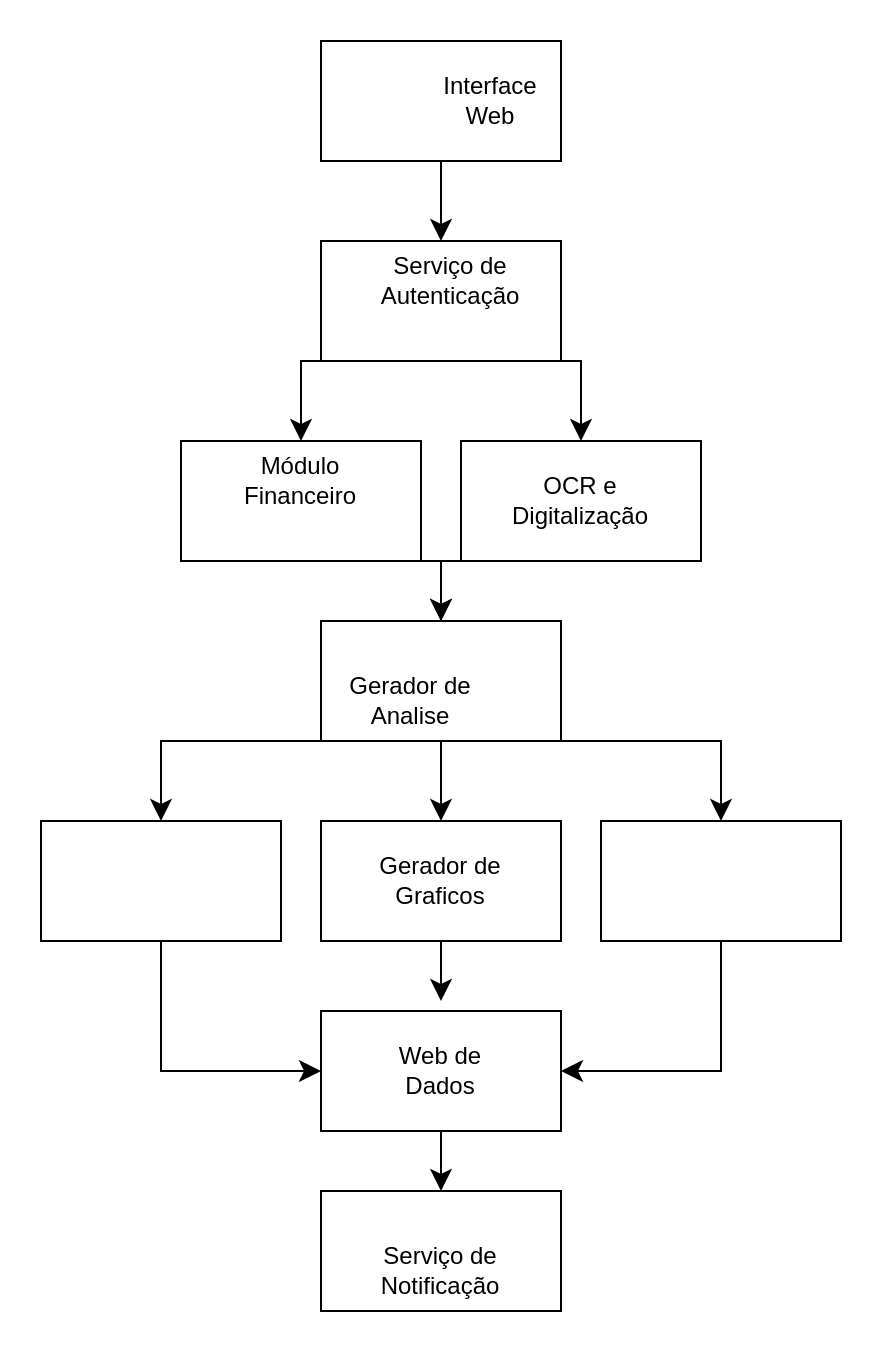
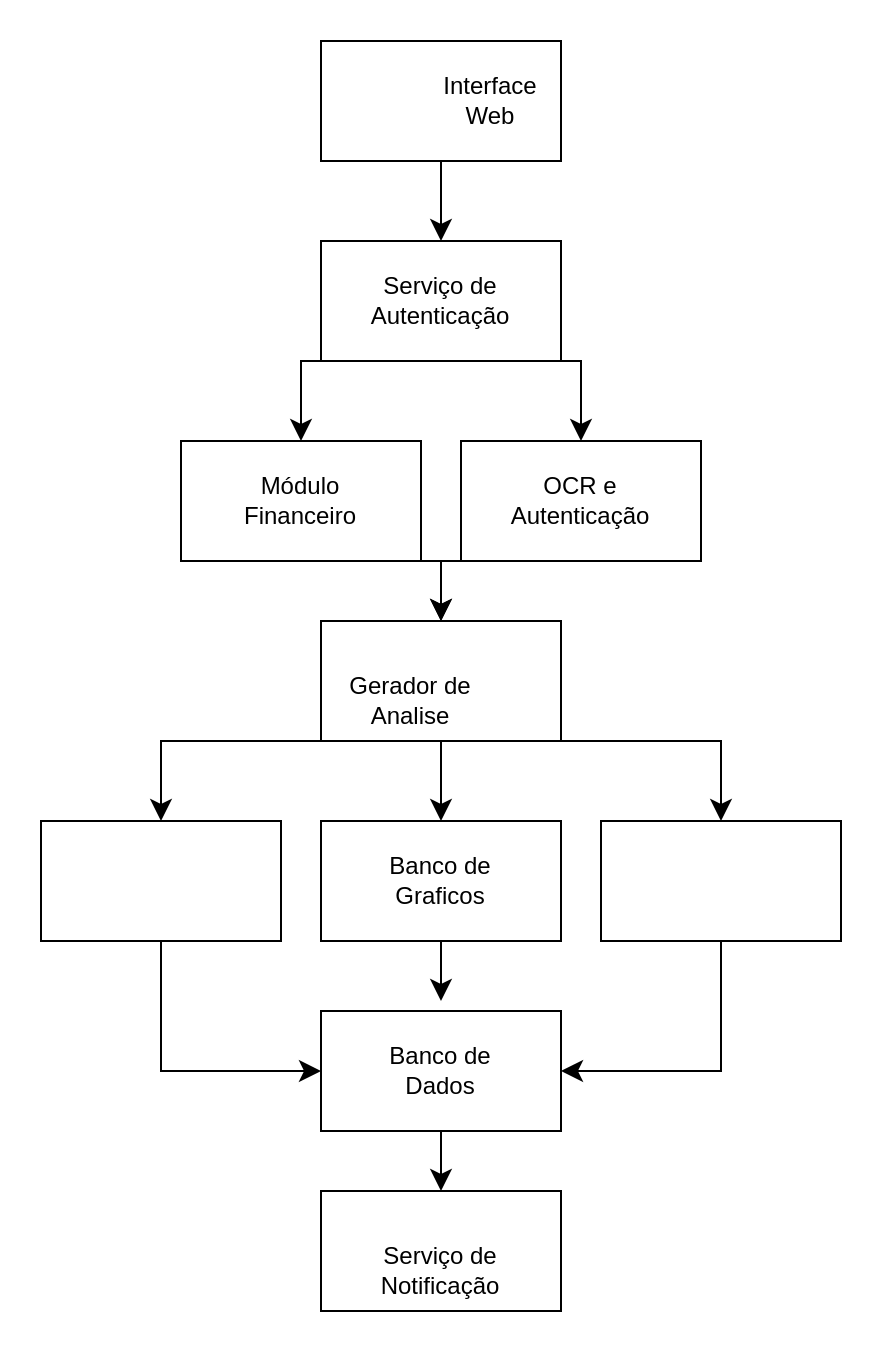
  <mxCell id="0" />
  <mxCell id="1" parent="0" />
  <mxCell id="2" value="" style="rounded=0;whiteSpace=wrap;html=1;" vertex="1" parent="1"><mxGeometry x="160" y="20" width="120" height="60" as="geometry" /></mxCell>
  <mxCell id="3" value="Interface Web" style="text;html=1;align=center;verticalAlign=middle;whiteSpace=wrap;rounded=0;" vertex="1" parent="1"><mxGeometry x="215" y="35" width="60" height="30" as="geometry" /></mxCell>
  <mxCell id="4" value="" style="rounded=0;whiteSpace=wrap;html=1;" vertex="1" parent="1"><mxGeometry x="160" y="120" width="120" height="60" as="geometry" /></mxCell>
- <mxCell id="5" value="Serviço de Autenticação" style="text;html=1;align=center;verticalAlign=middle;whiteSpace=wrap;rounded=0;" vertex="1" parent="1"><mxGeometry x="195" y="125" width="60" height="30" as="geometry" /></mxCell>
+ <mxCell id="5" value="Serviço de Autenticação" style="text;html=1;align=center;verticalAlign=middle;whiteSpace=wrap;rounded=0;" vertex="1" parent="1"><mxGeometry x="190" y="135" width="60" height="30" as="geometry" /></mxCell>
  <mxCell id="6" value="" style="rounded=0;whiteSpace=wrap;html=1;" vertex="1" parent="1"><mxGeometry x="90" y="220" width="120" height="60" as="geometry" /></mxCell>
- <mxCell id="7" value="Módulo Financeiro" style="text;html=1;align=center;verticalAlign=middle;whiteSpace=wrap;rounded=0;" vertex="1" parent="1"><mxGeometry x="120" y="225" width="60" height="30" as="geometry" /></mxCell>
+ <mxCell id="7" value="Módulo Financeiro" style="text;html=1;align=center;verticalAlign=middle;whiteSpace=wrap;rounded=0;" vertex="1" parent="1"><mxGeometry x="120" y="235" width="60" height="30" as="geometry" /></mxCell>
  <mxCell id="8" value="" style="rounded=0;whiteSpace=wrap;html=1;" vertex="1" parent="1"><mxGeometry x="230" y="220" width="120" height="60" as="geometry" /></mxCell>
- <mxCell id="9" value="OCR e Digitalização" style="text;html=1;align=center;verticalAlign=middle;whiteSpace=wrap;rounded=0;" vertex="1" parent="1"><mxGeometry x="260" y="235" width="60" height="30" as="geometry" /></mxCell>
+ <mxCell id="9" value="OCR e Autenticação" style="text;html=1;align=center;verticalAlign=middle;whiteSpace=wrap;rounded=0;" vertex="1" parent="1"><mxGeometry x="260" y="235" width="60" height="30" as="geometry" /></mxCell>
  <mxCell id="10" value="" style="rounded=0;whiteSpace=wrap;html=1;" vertex="1" parent="1"><mxGeometry x="160" y="310" width="120" height="60" as="geometry" /></mxCell>
  <mxCell id="11" value="Gerador de Analise" style="text;html=1;align=center;verticalAlign=middle;whiteSpace=wrap;rounded=0;" vertex="1" parent="1"><mxGeometry x="170" y="335" width="70" height="30" as="geometry" /></mxCell>
  <mxCell id="12" value="" style="rounded=0;whiteSpace=wrap;html=1;" vertex="1" parent="1"><mxGeometry x="20" y="410" width="120" height="60" as="geometry" /></mxCell>
  <mxCell id="13" value="" style="rounded=0;whiteSpace=wrap;html=1;" vertex="1" parent="1"><mxGeometry x="160" y="410" width="120" height="60" as="geometry" /></mxCell>
- <mxCell id="14" value="Gerador de Graficos" style="text;html=1;align=center;verticalAlign=middle;whiteSpace=wrap;rounded=0;" vertex="1" parent="1"><mxGeometry x="185" y="425" width="70" height="30" as="geometry" /></mxCell>
+ <mxCell id="14" value="Banco de Graficos" style="text;html=1;align=center;verticalAlign=middle;whiteSpace=wrap;rounded=0;" vertex="1" parent="1"><mxGeometry x="185" y="425" width="70" height="30" as="geometry" /></mxCell>
  <mxCell id="15" value="" style="rounded=0;whiteSpace=wrap;html=1;" vertex="1" parent="1"><mxGeometry x="300" y="410" width="120" height="60" as="geometry" /></mxCell>
  <mxCell id="16" value="" style="rounded=0;whiteSpace=wrap;html=1;" vertex="1" parent="1"><mxGeometry x="160" y="505" width="120" height="60" as="geometry" /></mxCell>
- <mxCell id="17" value="Web de Dados" style="text;html=1;align=center;verticalAlign=middle;whiteSpace=wrap;rounded=0;" vertex="1" parent="1"><mxGeometry x="190" y="520" width="60" height="30" as="geometry" /></mxCell>
+ <mxCell id="17" value="Banco de Dados" style="text;html=1;align=center;verticalAlign=middle;whiteSpace=wrap;rounded=0;" vertex="1" parent="1"><mxGeometry x="190" y="520" width="60" height="30" as="geometry" /></mxCell>
  <mxCell id="18" value="" style="rounded=0;whiteSpace=wrap;html=1;" vertex="1" parent="1"><mxGeometry x="160" y="595" width="120" height="60" as="geometry" /></mxCell>
  <mxCell id="19" value="Serviço de Notificação" style="text;html=1;align=center;verticalAlign=middle;whiteSpace=wrap;rounded=0;" vertex="1" parent="1"><mxGeometry x="190" y="620" width="60" height="30" as="geometry" /></mxCell>
  <mxCell id="20" value="" style="edgeStyle=segmentEdgeStyle;endArrow=classic;html=1;curved=0;rounded=0;endSize=8;startSize=8;exitX=0.5;exitY=1;exitDx=0;exitDy=0;" edge="1" parent="1" source="2" target="4"><mxGeometry width="50" height="50" relative="1" as="geometry"><mxPoint x="220" y="100" as="sourcePoint" /><mxPoint x="340" y="80" as="targetPoint" /></mxGeometry></mxCell>
  <mxCell id="21" value="" style="edgeStyle=segmentEdgeStyle;endArrow=classic;html=1;curved=0;rounded=0;endSize=8;startSize=8;exitX=0.5;exitY=1;exitDx=0;exitDy=0;entryX=0.5;entryY=0;entryDx=0;entryDy=0;" edge="1" parent="1" source="4" target="8"><mxGeometry width="50" height="50" relative="1" as="geometry"><mxPoint x="310" y="220" as="sourcePoint" /><mxPoint x="360" y="170" as="targetPoint" /></mxGeometry></mxCell>
  <mxCell id="22" value="" style="edgeStyle=segmentEdgeStyle;endArrow=classic;html=1;curved=0;rounded=0;endSize=8;startSize=8;exitX=0.5;exitY=1;exitDx=0;exitDy=0;entryX=0.5;entryY=0;entryDx=0;entryDy=0;" edge="1" parent="1" source="4" target="6"><mxGeometry width="50" height="50" relative="1" as="geometry"><mxPoint x="-50" y="220" as="sourcePoint" /><mxPoint x="0" y="170" as="targetPoint" /></mxGeometry></mxCell>
  <mxCell id="23" value="" style="edgeStyle=segmentEdgeStyle;endArrow=classic;html=1;curved=0;rounded=0;endSize=8;startSize=8;exitX=0.5;exitY=1;exitDx=0;exitDy=0;entryX=0.5;entryY=0;entryDx=0;entryDy=0;" edge="1" parent="1" source="6" target="10"><mxGeometry width="50" height="50" relative="1" as="geometry"><mxPoint x="30" y="380" as="sourcePoint" /><mxPoint x="80" y="330" as="targetPoint" /></mxGeometry></mxCell>
  <mxCell id="24" value="" style="edgeStyle=segmentEdgeStyle;endArrow=classic;html=1;curved=0;rounded=0;endSize=8;startSize=8;exitX=0.5;exitY=1;exitDx=0;exitDy=0;entryX=0.5;entryY=0;entryDx=0;entryDy=0;" edge="1" parent="1" source="8" target="10"><mxGeometry width="50" height="50" relative="1" as="geometry"><mxPoint x="350" y="390" as="sourcePoint" /><mxPoint x="400" y="340" as="targetPoint" /></mxGeometry></mxCell>
  <mxCell id="25" value="" style="edgeStyle=segmentEdgeStyle;endArrow=classic;html=1;curved=0;rounded=0;endSize=8;startSize=8;exitX=0.5;exitY=1;exitDx=0;exitDy=0;entryX=0.5;entryY=0;entryDx=0;entryDy=0;" edge="1" parent="1" source="10" target="12"><mxGeometry width="50" height="50" relative="1" as="geometry"><mxPoint x="-40" y="330" as="sourcePoint" /><mxPoint x="10" y="280" as="targetPoint" /></mxGeometry></mxCell>
  <mxCell id="26" value="" style="edgeStyle=segmentEdgeStyle;endArrow=classic;html=1;curved=0;rounded=0;endSize=8;startSize=8;exitX=0.5;exitY=1;exitDx=0;exitDy=0;entryX=0.5;entryY=0;entryDx=0;entryDy=0;" edge="1" parent="1" source="10" target="15"><mxGeometry width="50" height="50" relative="1" as="geometry"><mxPoint x="310" y="390" as="sourcePoint" /><mxPoint x="360" y="340" as="targetPoint" /></mxGeometry></mxCell>
  <mxCell id="27" value="" style="edgeStyle=segmentEdgeStyle;endArrow=classic;html=1;curved=0;rounded=0;endSize=8;startSize=8;exitX=0.5;exitY=1;exitDx=0;exitDy=0;" edge="1" parent="1" source="10" target="13"><mxGeometry width="50" height="50" relative="1" as="geometry"><mxPoint x="-90" y="340" as="sourcePoint" /><mxPoint x="-40" y="290" as="targetPoint" /></mxGeometry></mxCell>
  <mxCell id="28" value="" style="edgeStyle=segmentEdgeStyle;endArrow=classic;html=1;curved=0;rounded=0;endSize=8;startSize=8;exitX=0.5;exitY=1;exitDx=0;exitDy=0;entryX=0;entryY=0.5;entryDx=0;entryDy=0;" edge="1" parent="1" source="12" target="16"><mxGeometry width="50" height="50" relative="1" as="geometry"><mxPoint x="-70" y="590" as="sourcePoint" /><mxPoint x="-20" y="540" as="targetPoint" /><Array as="points"><mxPoint x="80" y="535" /></Array></mxGeometry></mxCell>
  <mxCell id="29" value="" style="edgeStyle=segmentEdgeStyle;endArrow=classic;html=1;curved=0;rounded=0;endSize=8;startSize=8;exitX=0.5;exitY=1;exitDx=0;exitDy=0;entryX=1;entryY=0.5;entryDx=0;entryDy=0;" edge="1" parent="1" source="15" target="16"><mxGeometry width="50" height="50" relative="1" as="geometry"><mxPoint x="395" y="520" as="sourcePoint" /><mxPoint x="315" y="585" as="targetPoint" /><Array as="points"><mxPoint x="360" y="535" /></Array></mxGeometry></mxCell>
  <mxCell id="30" value="" style="edgeStyle=segmentEdgeStyle;endArrow=classic;html=1;curved=0;rounded=0;endSize=8;startSize=8;exitX=0.5;exitY=1;exitDx=0;exitDy=0;" edge="1" parent="1" source="13"><mxGeometry width="50" height="50" relative="1" as="geometry"><mxPoint x="-80" y="450" as="sourcePoint" /><mxPoint x="220" y="500" as="targetPoint" /></mxGeometry></mxCell>
  <mxCell id="31" value="" style="edgeStyle=segmentEdgeStyle;endArrow=classic;html=1;curved=0;rounded=0;endSize=8;startSize=8;exitX=0.5;exitY=1;exitDx=0;exitDy=0;entryX=0.5;entryY=0;entryDx=0;entryDy=0;" edge="1" parent="1" source="16" target="18"><mxGeometry width="50" height="50" relative="1" as="geometry"><mxPoint x="-30" y="350" as="sourcePoint" /><mxPoint x="20" y="300" as="targetPoint" /></mxGeometry></mxCell>
